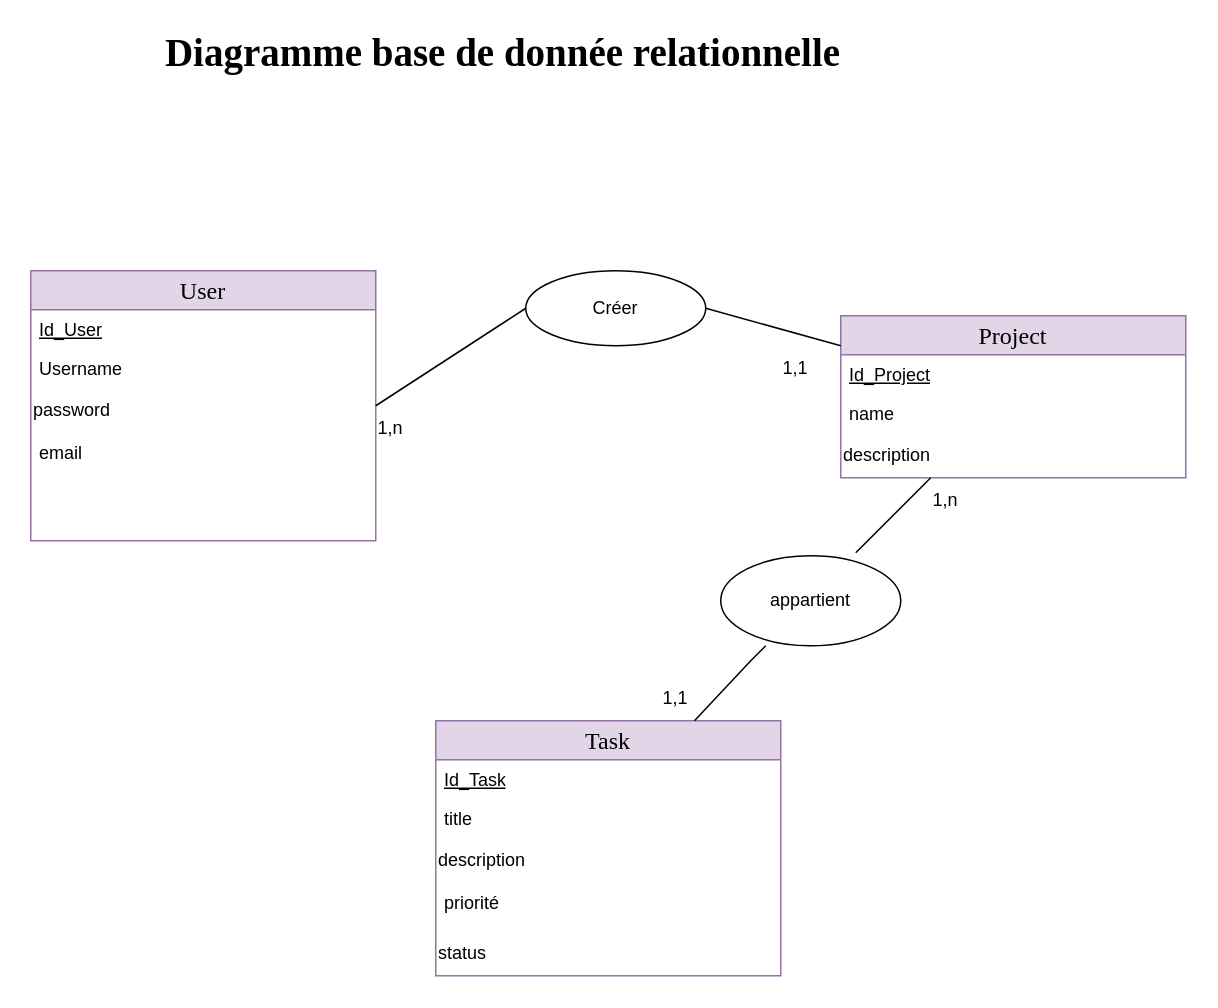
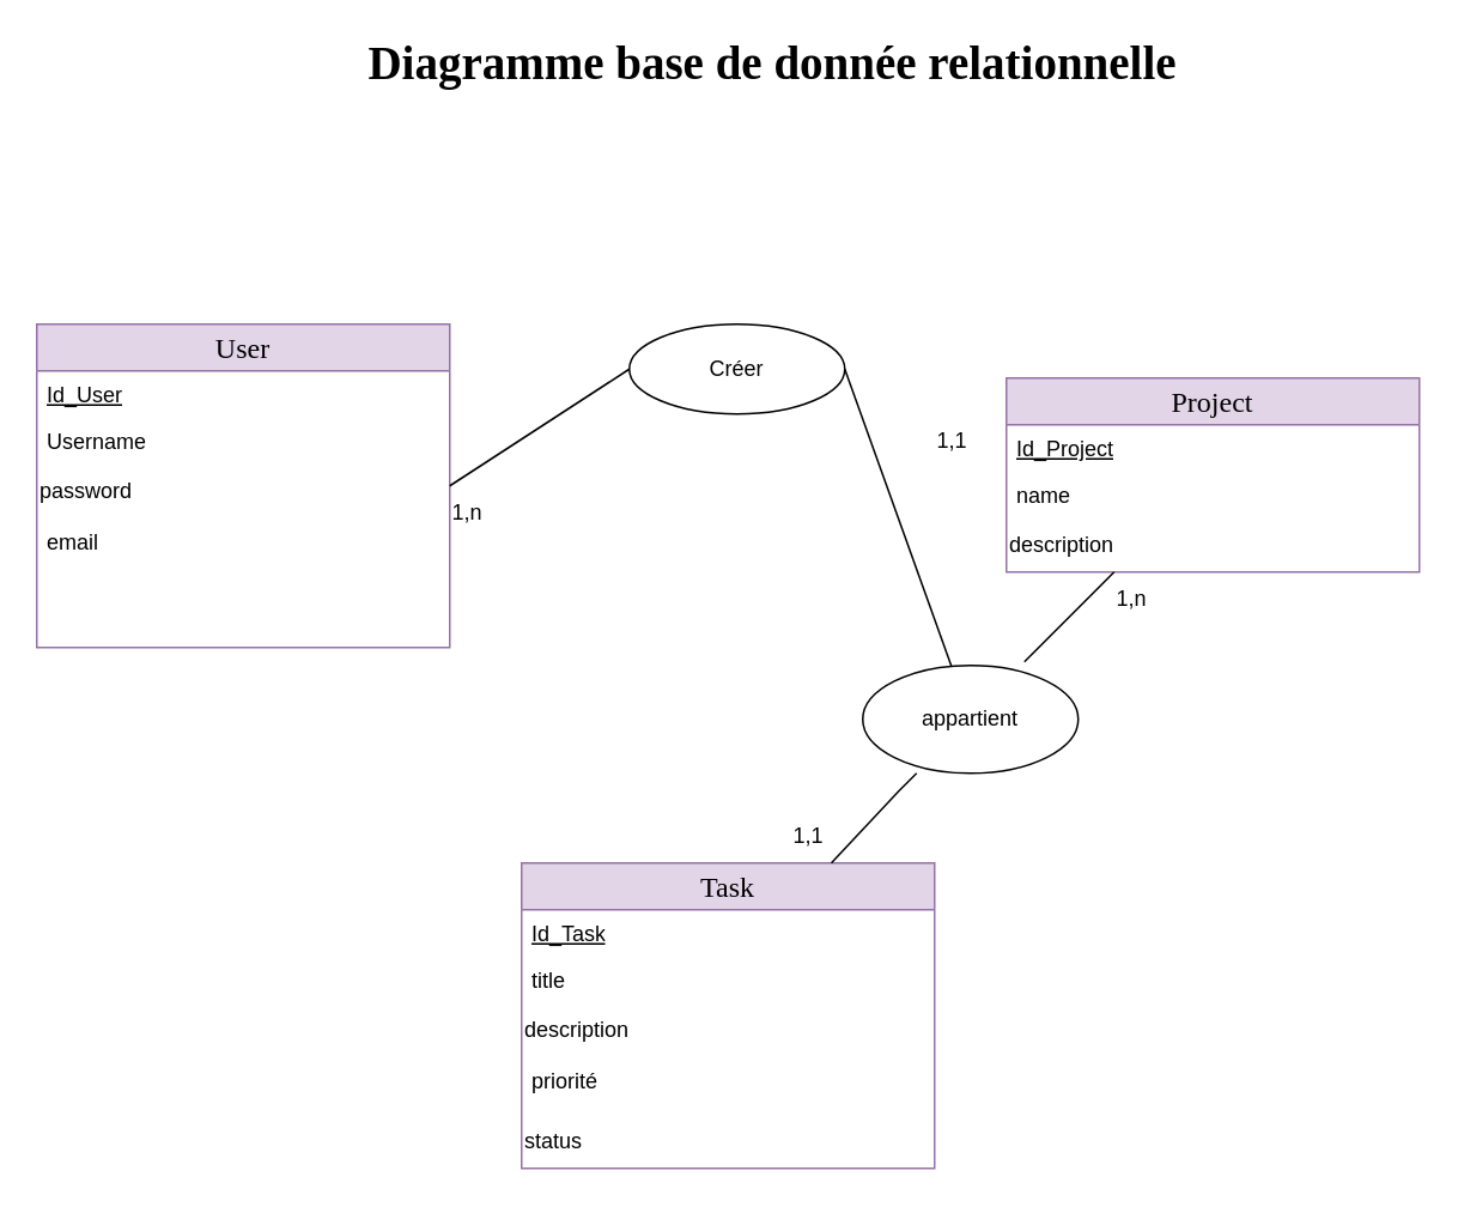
  <mxCell id="0" />
  <mxCell id="1" parent="0" />
  <mxCell id="2" value="User&lt;br style=&quot;font-size: 16px;&quot;&gt;" style="swimlane;fontStyle=0;childLayout=stackLayout;horizontal=1;startSize=26;fillColor=#e1d5e7;horizontalStack=0;resizeParent=1;resizeParentMax=0;resizeLast=0;collapsible=1;marginBottom=0;whiteSpace=wrap;html=1;fontSize=16;fontFamily=Comic Sans MS;strokeColor=#9673a6;" vertex="1" parent="1"><mxGeometry x="20" y="180" width="230" height="180" as="geometry" /></mxCell>
  <mxCell id="3" value="Id_User" style="text;strokeColor=none;fillColor=none;align=left;verticalAlign=top;spacingLeft=4;spacingRight=4;overflow=hidden;rotatable=0;points=[[0,0.5],[1,0.5]];portConstraint=eastwest;whiteSpace=wrap;html=1;fontStyle=4" vertex="1" parent="2"><mxGeometry y="26" width="230" height="26" as="geometry" /></mxCell>
  <mxCell id="4" value="Username" style="text;strokeColor=none;fillColor=none;align=left;verticalAlign=top;spacingLeft=4;spacingRight=4;overflow=hidden;rotatable=0;points=[[0,0.5],[1,0.5]];portConstraint=eastwest;whiteSpace=wrap;html=1;" vertex="1" parent="2"><mxGeometry y="52" width="230" height="26" as="geometry" /></mxCell>
  <mxCell id="5" value="password" style="text;strokeColor=none;align=left;fillColor=none;html=1;verticalAlign=middle;whiteSpace=wrap;rounded=0;" vertex="1" parent="2"><mxGeometry y="78" width="230" height="30" as="geometry" /></mxCell>
  <mxCell id="6" value="email&lt;br&gt;" style="text;strokeColor=none;fillColor=none;align=left;verticalAlign=top;spacingLeft=4;spacingRight=4;overflow=hidden;rotatable=0;points=[[0,0.5],[1,0.5]];portConstraint=eastwest;whiteSpace=wrap;html=1;" vertex="1" parent="2"><mxGeometry y="108" width="230" height="72" as="geometry" /></mxCell>
  <mxCell id="7" value="Project&lt;br style=&quot;font-size: 16px;&quot;&gt;" style="swimlane;fontStyle=0;childLayout=stackLayout;horizontal=1;startSize=26;fillColor=#e1d5e7;horizontalStack=0;resizeParent=1;resizeParentMax=0;resizeLast=0;collapsible=1;marginBottom=0;whiteSpace=wrap;html=1;fontSize=16;fontFamily=Comic Sans MS;strokeColor=#9673a6;" vertex="1" parent="1"><mxGeometry x="560" y="210" width="230" height="108" as="geometry" /></mxCell>
  <mxCell id="8" value="Id_Project" style="text;strokeColor=none;fillColor=none;align=left;verticalAlign=top;spacingLeft=4;spacingRight=4;overflow=hidden;rotatable=0;points=[[0,0.5],[1,0.5]];portConstraint=eastwest;whiteSpace=wrap;html=1;fontStyle=4" vertex="1" parent="7"><mxGeometry y="26" width="230" height="26" as="geometry" /></mxCell>
  <mxCell id="9" value="name" style="text;strokeColor=none;fillColor=none;align=left;verticalAlign=top;spacingLeft=4;spacingRight=4;overflow=hidden;rotatable=0;points=[[0,0.5],[1,0.5]];portConstraint=eastwest;whiteSpace=wrap;html=1;" vertex="1" parent="7"><mxGeometry y="52" width="230" height="26" as="geometry" /></mxCell>
  <mxCell id="10" value="description" style="text;strokeColor=none;align=left;fillColor=none;html=1;verticalAlign=middle;whiteSpace=wrap;rounded=0;" vertex="1" parent="7"><mxGeometry y="78" width="230" height="30" as="geometry" /></mxCell>
  <mxCell id="11" value="Task" style="swimlane;fontStyle=0;childLayout=stackLayout;horizontal=1;startSize=26;fillColor=#e1d5e7;horizontalStack=0;resizeParent=1;resizeParentMax=0;resizeLast=0;collapsible=1;marginBottom=0;whiteSpace=wrap;html=1;fontFamily=Comic Sans MS;fontSize=16;strokeColor=#9673a6;" vertex="1" parent="1"><mxGeometry x="290" y="480" width="230" height="170" as="geometry" /></mxCell>
  <mxCell id="12" value="Id_Task" style="text;strokeColor=none;fillColor=none;align=left;verticalAlign=top;spacingLeft=4;spacingRight=4;overflow=hidden;rotatable=0;points=[[0,0.5],[1,0.5]];portConstraint=eastwest;whiteSpace=wrap;html=1;fontStyle=4" vertex="1" parent="11"><mxGeometry y="26" width="230" height="26" as="geometry" /></mxCell>
  <mxCell id="13" value="title" style="text;strokeColor=none;fillColor=none;align=left;verticalAlign=top;spacingLeft=4;spacingRight=4;overflow=hidden;rotatable=0;points=[[0,0.5],[1,0.5]];portConstraint=eastwest;whiteSpace=wrap;html=1;" vertex="1" parent="11"><mxGeometry y="52" width="230" height="26" as="geometry" /></mxCell>
  <mxCell id="14" value="description" style="text;strokeColor=none;align=left;fillColor=none;html=1;verticalAlign=middle;whiteSpace=wrap;rounded=0;" vertex="1" parent="11"><mxGeometry y="78" width="230" height="30" as="geometry" /></mxCell>
  <mxCell id="15" value="priorité" style="text;strokeColor=none;fillColor=none;align=left;verticalAlign=top;spacingLeft=4;spacingRight=4;overflow=hidden;rotatable=0;points=[[0,0.5],[1,0.5]];portConstraint=eastwest;whiteSpace=wrap;html=1;" vertex="1" parent="11"><mxGeometry y="108" width="230" height="32" as="geometry" /></mxCell>
  <mxCell id="16" value="status" style="text;strokeColor=none;align=left;fillColor=none;html=1;verticalAlign=middle;whiteSpace=wrap;rounded=0;" vertex="1" parent="11"><mxGeometry y="140" width="230" height="30" as="geometry" /></mxCell>
  <mxCell id="17" value="Créer" style="ellipse;whiteSpace=wrap;html=1;" vertex="1" parent="1"><mxGeometry x="350" y="180" width="120" height="50" as="geometry" /></mxCell>
  <mxCell id="18" value="" style="endArrow=none;html=1;rounded=0;entryX=0;entryY=0.5;entryDx=0;entryDy=0;" edge="1" parent="1" target="17"><mxGeometry width="50" height="50" relative="1" as="geometry"><mxPoint x="250" y="270" as="sourcePoint" /><mxPoint x="300" y="220" as="targetPoint" /></mxGeometry></mxCell>
- <mxCell id="19" value="" style="endArrow=none;html=1;rounded=0;exitX=1;exitY=0.5;exitDx=0;exitDy=0;entryX=0;entryY=0.185;entryDx=0;entryDy=0;entryPerimeter=0;" edge="1" parent="1" source="17" target="7"><mxGeometry width="50" height="50" relative="1" as="geometry"><mxPoint x="480" y="380" as="sourcePoint" /><mxPoint x="530" y="330" as="targetPoint" /></mxGeometry></mxCell>
+ <mxCell id="19" value="" style="endArrow=none;html=1;rounded=0;exitX=1;exitY=0.5;exitDx=0;exitDy=0;" edge="1" parent="1" source="17" target="22"><mxGeometry width="50" height="50" relative="1" as="geometry"><mxPoint x="480" y="380" as="sourcePoint" /><mxPoint x="530" y="330" as="targetPoint" /></mxGeometry></mxCell>
  <mxCell id="20" value="1,n" style="text;strokeColor=none;align=center;fillColor=none;html=1;verticalAlign=middle;whiteSpace=wrap;rounded=0;" vertex="1" parent="1"><mxGeometry x="230" y="270" width="60" height="30" as="geometry" /></mxCell>
  <mxCell id="21" value="1,1" style="text;strokeColor=none;align=center;fillColor=none;html=1;verticalAlign=middle;whiteSpace=wrap;rounded=0;" vertex="1" parent="1"><mxGeometry x="500" y="230" width="60" height="30" as="geometry" /></mxCell>
  <mxCell id="22" value="appartient" style="ellipse;whiteSpace=wrap;html=1;" vertex="1" parent="1"><mxGeometry x="480" y="370" width="120" height="60" as="geometry" /></mxCell>
  <mxCell id="23" value="" style="endArrow=none;html=1;rounded=0;exitX=0.75;exitY=0;exitDx=0;exitDy=0;" edge="1" parent="1" source="11"><mxGeometry width="50" height="50" relative="1" as="geometry"><mxPoint x="480" y="460" as="sourcePoint" /><mxPoint x="510" y="430" as="targetPoint" /><Array as="points"><mxPoint x="500" y="440" /></Array></mxGeometry></mxCell>
  <mxCell id="24" value="" style="endArrow=none;html=1;rounded=0;" edge="1" parent="1"><mxGeometry width="50" height="50" relative="1" as="geometry"><mxPoint x="570" y="368" as="sourcePoint" /><mxPoint x="620" y="318" as="targetPoint" /></mxGeometry></mxCell>
  <mxCell id="25" value="1,1" style="text;strokeColor=none;align=center;fillColor=none;html=1;verticalAlign=middle;whiteSpace=wrap;rounded=0;" vertex="1" parent="1"><mxGeometry x="420" y="450" width="60" height="30" as="geometry" /></mxCell>
  <mxCell id="26" value="1,n" style="text;strokeColor=none;align=center;fillColor=none;html=1;verticalAlign=middle;whiteSpace=wrap;rounded=0;" vertex="1" parent="1"><mxGeometry x="600" y="318" width="60" height="30" as="geometry" /></mxCell>
- <mxCell id="27" value="Diagramme base de donnée relationnelle" style="text;strokeColor=none;align=center;fillColor=none;html=1;verticalAlign=middle;whiteSpace=wrap;rounded=0;fontSize=26;fontStyle=1;fontFamily=Comic Sans MS;" vertex="1" parent="1"><mxGeometry x="65" y="20" width="540" height="30" as="geometry" /></mxCell>
+ <mxCell id="27" value="Diagramme base de donnée relationnelle" style="text;strokeColor=none;align=center;fillColor=none;html=1;verticalAlign=middle;whiteSpace=wrap;rounded=0;fontSize=26;fontStyle=1;fontFamily=Comic Sans MS;" vertex="1" parent="1"><mxGeometry x="160" y="20" width="540" height="30" as="geometry" /></mxCell>
